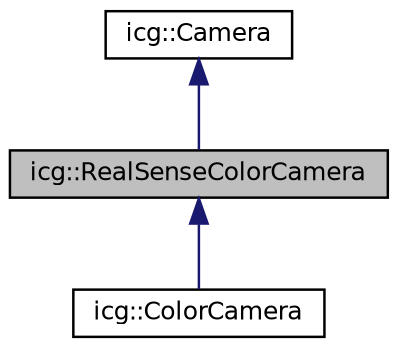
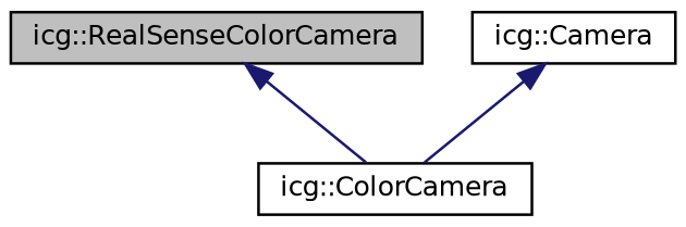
  digraph {
    node [color=black fillcolor=white fontname=Helvetica fontsize=10 shape=record style=filled]
    edge [color=midnightblue dir=back fontname=Helvetica fontsize=10 labelfontname=Helvetica labelfontsize=10 style=solid]
    n1 [fillcolor=grey75 fontcolor=black height=0.2 label="icg::RealSenseColorCamera" width=0.4]
    n2 [height=0.2 label="icg::ColorCamera" width=0.4]
    n3 [height=0.2 label="icg::Camera" width=0.4]
    n1 -> n2
-   n3 -> n1
+   n3 -> n2
  }
